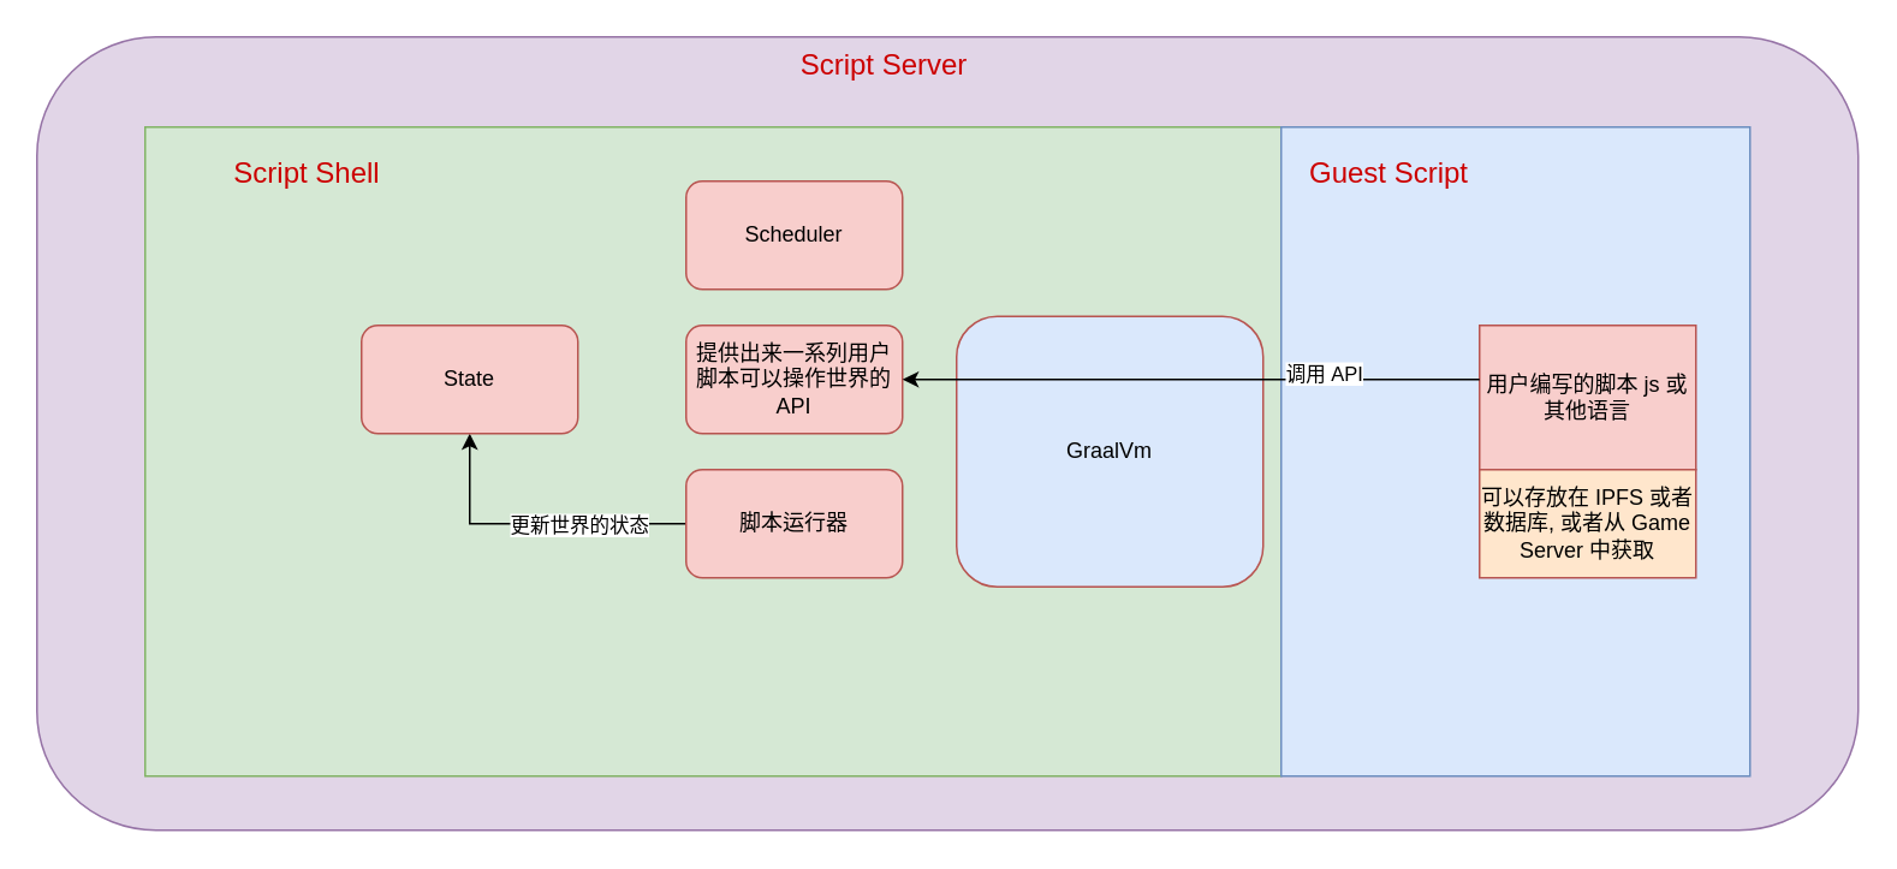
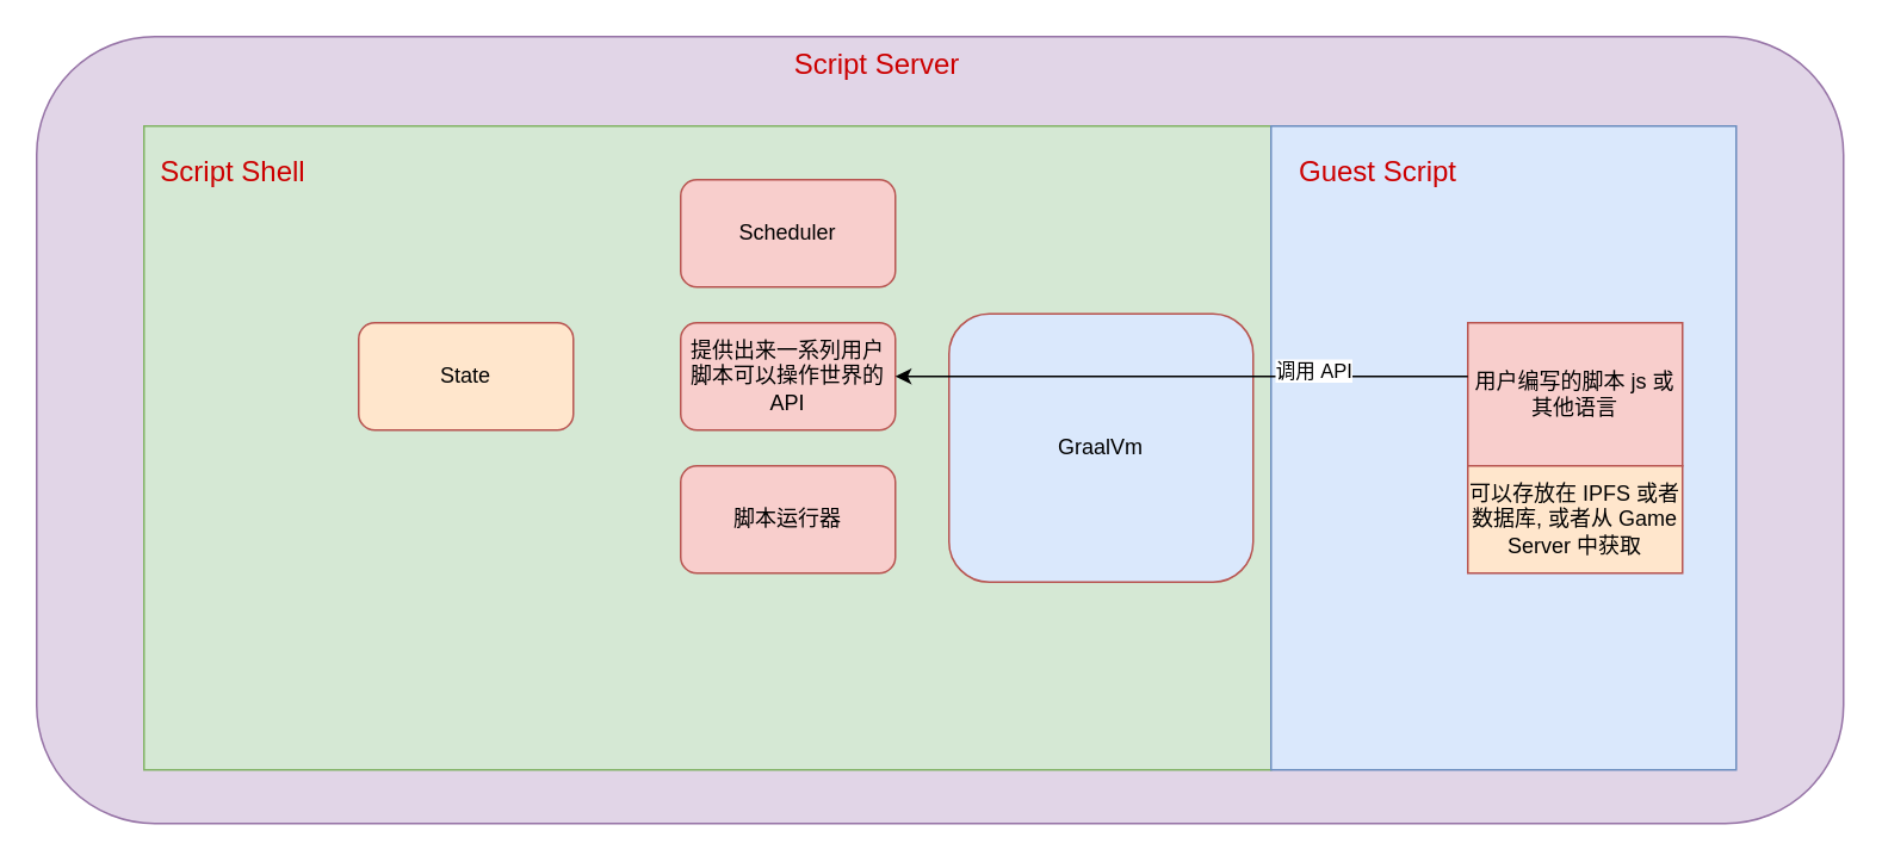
  <mxCell id="0" />
  <mxCell id="1" parent="0" />
  <mxCell id="2" value="" style="rounded=1;whiteSpace=wrap;html=1;fillColor=#e1d5e7;strokeColor=#9673a6;" vertex="1" parent="1"><mxGeometry x="20" y="20" width="1010" height="440" as="geometry" /></mxCell>
  <mxCell id="3" value="" style="rounded=0;whiteSpace=wrap;html=1;fillColor=#d5e8d4;strokeColor=#82b366;" vertex="1" parent="1"><mxGeometry x="80" y="70" width="630" height="360" as="geometry" /></mxCell>
  <mxCell id="4" value="Scheduler" style="rounded=1;whiteSpace=wrap;html=1;fillColor=#f8cecc;strokeColor=#b85450;" vertex="1" parent="1"><mxGeometry x="380" y="100" width="120" height="60" as="geometry" /></mxCell>
  <mxCell id="5" value="提供出来一系列用户脚本可以操作世界的 API" style="rounded=1;whiteSpace=wrap;html=1;fillColor=#f8cecc;strokeColor=#b85450;" vertex="1" parent="1"><mxGeometry x="380" y="180" width="120" height="60" as="geometry" /></mxCell>
  <mxCell id="6" value="GraalVm" style="rounded=1;whiteSpace=wrap;html=1;fillColor=#dae8fc;strokeColor=#b85450;" vertex="1" parent="1"><mxGeometry x="530" y="175" width="170" height="150" as="geometry" /></mxCell>
- <mxCell id="7" style="edgeStyle=orthogonalEdgeStyle;rounded=0;orthogonalLoop=1;jettySize=auto;html=1;" edge="1" parent="1" source="9" target="11"><mxGeometry relative="1" as="geometry"><Array as="points"><mxPoint x="260" y="290" /></Array></mxGeometry></mxCell>
- <mxCell id="8" value="更新世界的状态" style="edgeLabel;html=1;align=center;verticalAlign=middle;resizable=0;points=[];" vertex="1" connectable="0" parent="7"><mxGeometry x="-0.118" y="-3" relative="1" as="geometry"><mxPoint x="15" y="3" as="offset" /></mxGeometry></mxCell>
  <mxCell id="9" value="脚本运行器" style="rounded=1;whiteSpace=wrap;html=1;fillColor=#f8cecc;strokeColor=#b85450;" vertex="1" parent="1"><mxGeometry x="380" y="260" width="120" height="60" as="geometry" /></mxCell>
  <mxCell id="10" value="" style="rounded=0;whiteSpace=wrap;html=1;fillColor=#dae8fc;strokeColor=#6c8ebf;" vertex="1" parent="1"><mxGeometry x="710" y="70" width="260" height="360" as="geometry" /></mxCell>
- <mxCell id="11" value="State" style="rounded=1;whiteSpace=wrap;html=1;fillColor=#f8cecc;strokeColor=#b85450;" vertex="1" parent="1"><mxGeometry x="200" y="180" width="120" height="60" as="geometry" /></mxCell>
+ <mxCell id="11" value="State" style="rounded=1;whiteSpace=wrap;html=1;fillColor=#ffe6cc;strokeColor=#b85450;" vertex="1" parent="1"><mxGeometry x="200" y="180" width="120" height="60" as="geometry" /></mxCell>
  <mxCell id="12" value="用户编写的脚本 js 或其他语言" style="rounded=0;whiteSpace=wrap;html=1;fillColor=#f8cecc;strokeColor=#b85450;" vertex="1" parent="1"><mxGeometry x="820" y="180" width="120" height="80" as="geometry" /></mxCell>
  <mxCell id="13" style="edgeStyle=orthogonalEdgeStyle;rounded=0;orthogonalLoop=1;jettySize=auto;html=1;entryX=1;entryY=0.5;entryDx=0;entryDy=0;" edge="1" parent="1" source="12" target="5"><mxGeometry relative="1" as="geometry"><Array as="points"><mxPoint x="880" y="210" /></Array></mxGeometry></mxCell>
  <mxCell id="14" value="调用 API" style="edgeLabel;html=1;align=center;verticalAlign=middle;resizable=0;points=[];" vertex="1" connectable="0" parent="13"><mxGeometry x="-0.351" y="-4" relative="1" as="geometry"><mxPoint x="17" as="offset" /></mxGeometry></mxCell>
- <mxCell id="15" value="&lt;font style=&quot;font-size: 16px&quot; color=&quot;#cc0000&quot;&gt;Script Shell&lt;/font&gt;" style="text;html=1;strokeColor=none;fillColor=none;align=center;verticalAlign=middle;whiteSpace=wrap;rounded=0;strokeWidth=3;" vertex="1" parent="1"><mxGeometry x="120" y="80" width="100" height="30" as="geometry" /></mxCell>
+ <mxCell id="15" value="&lt;font style=&quot;font-size: 16px&quot; color=&quot;#cc0000&quot;&gt;Script Shell&lt;/font&gt;" style="text;html=1;strokeColor=none;fillColor=none;align=center;verticalAlign=middle;whiteSpace=wrap;rounded=0;strokeWidth=3;" vertex="1" parent="1"><mxGeometry x="80" y="80" width="100" height="30" as="geometry" /></mxCell>
  <mxCell id="16" value="&lt;font style=&quot;font-size: 16px&quot; color=&quot;#cc0000&quot;&gt;Guest Script&lt;/font&gt;" style="text;html=1;strokeColor=none;fillColor=none;align=center;verticalAlign=middle;whiteSpace=wrap;rounded=0;" vertex="1" parent="1"><mxGeometry x="720" y="80" width="100" height="30" as="geometry" /></mxCell>
  <mxCell id="17" value="可以存放在 IPFS 或者数据库, 或者从 Game Server 中获取" style="rounded=0;whiteSpace=wrap;html=1;fillColor=#ffe6cc;strokeColor=#b85450;" vertex="1" parent="1"><mxGeometry x="820" y="260" width="120" height="60" as="geometry" /></mxCell>
  <mxCell id="18" value="&lt;font style=&quot;font-size: 16px&quot; color=&quot;#cc0000&quot;&gt;Script Server&lt;/font&gt;" style="text;html=1;strokeColor=none;fillColor=none;align=center;verticalAlign=middle;whiteSpace=wrap;rounded=0;strokeWidth=3;" vertex="1" parent="1"><mxGeometry x="440" y="20" width="100" height="30" as="geometry" /></mxCell>
